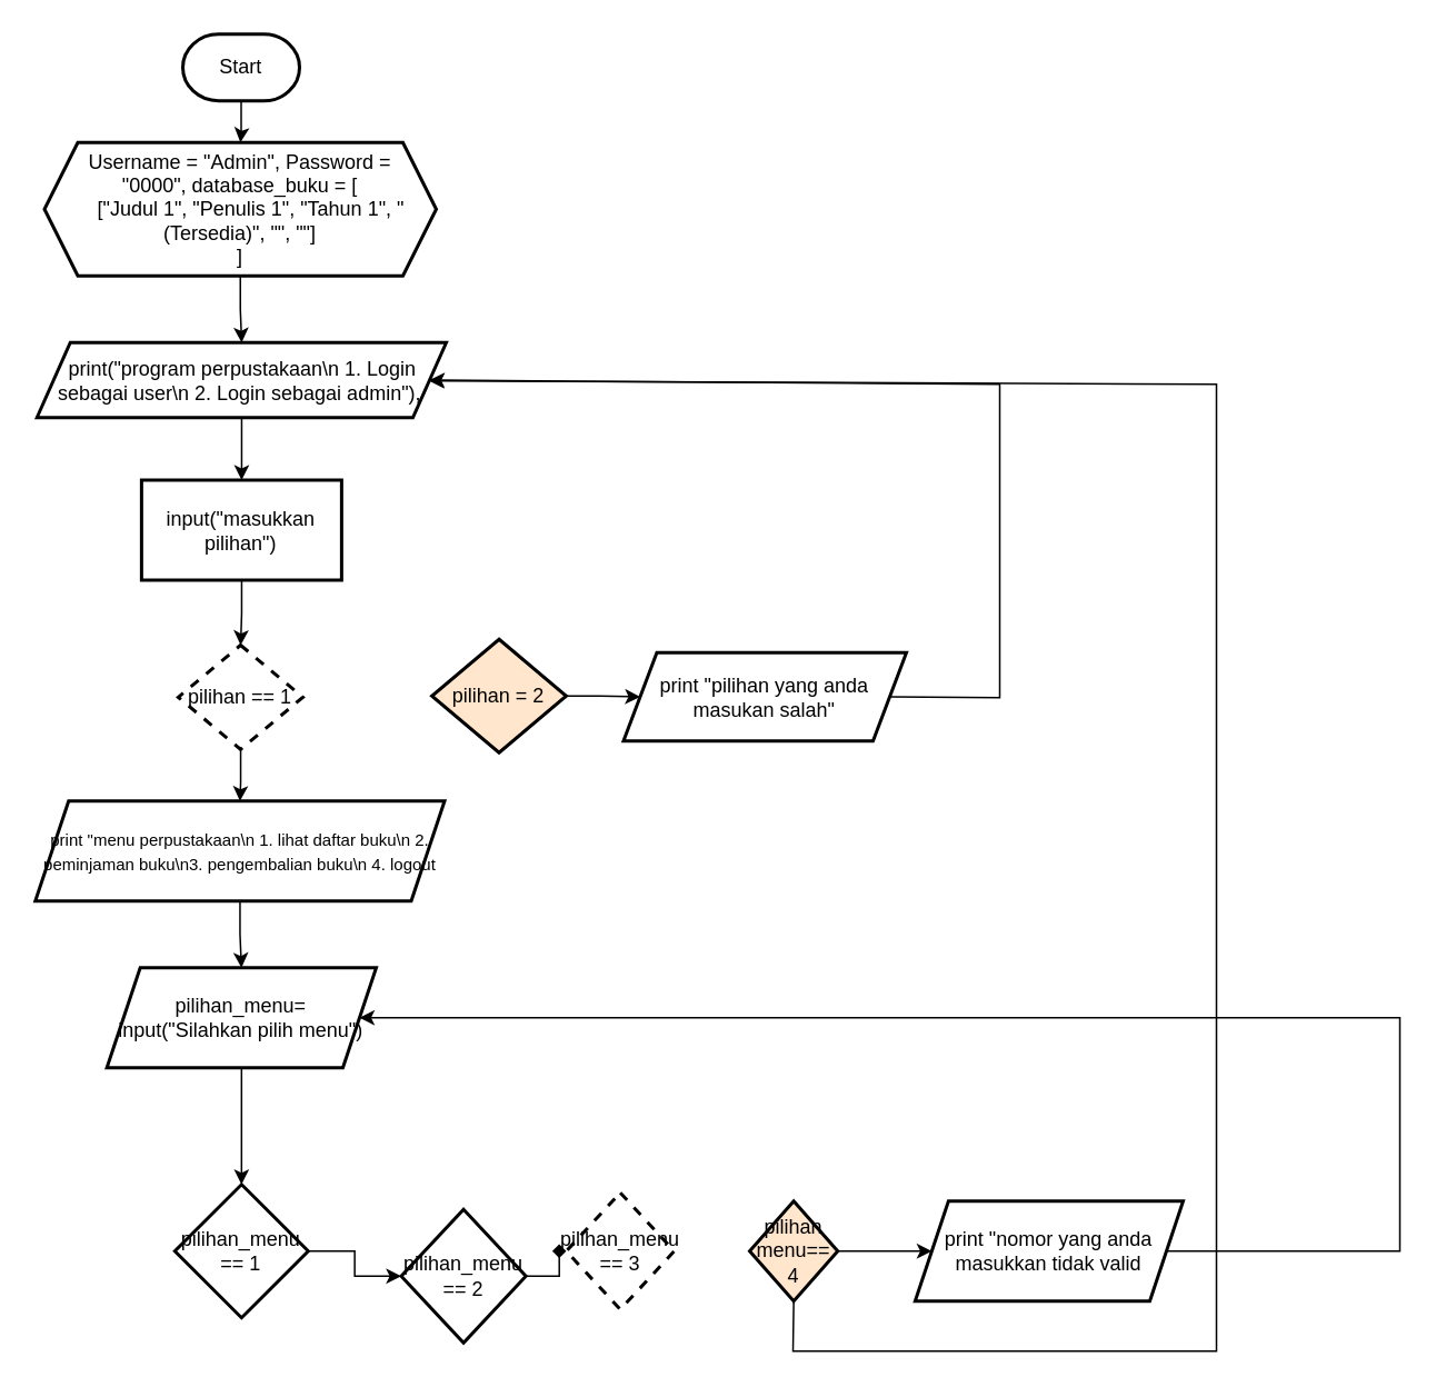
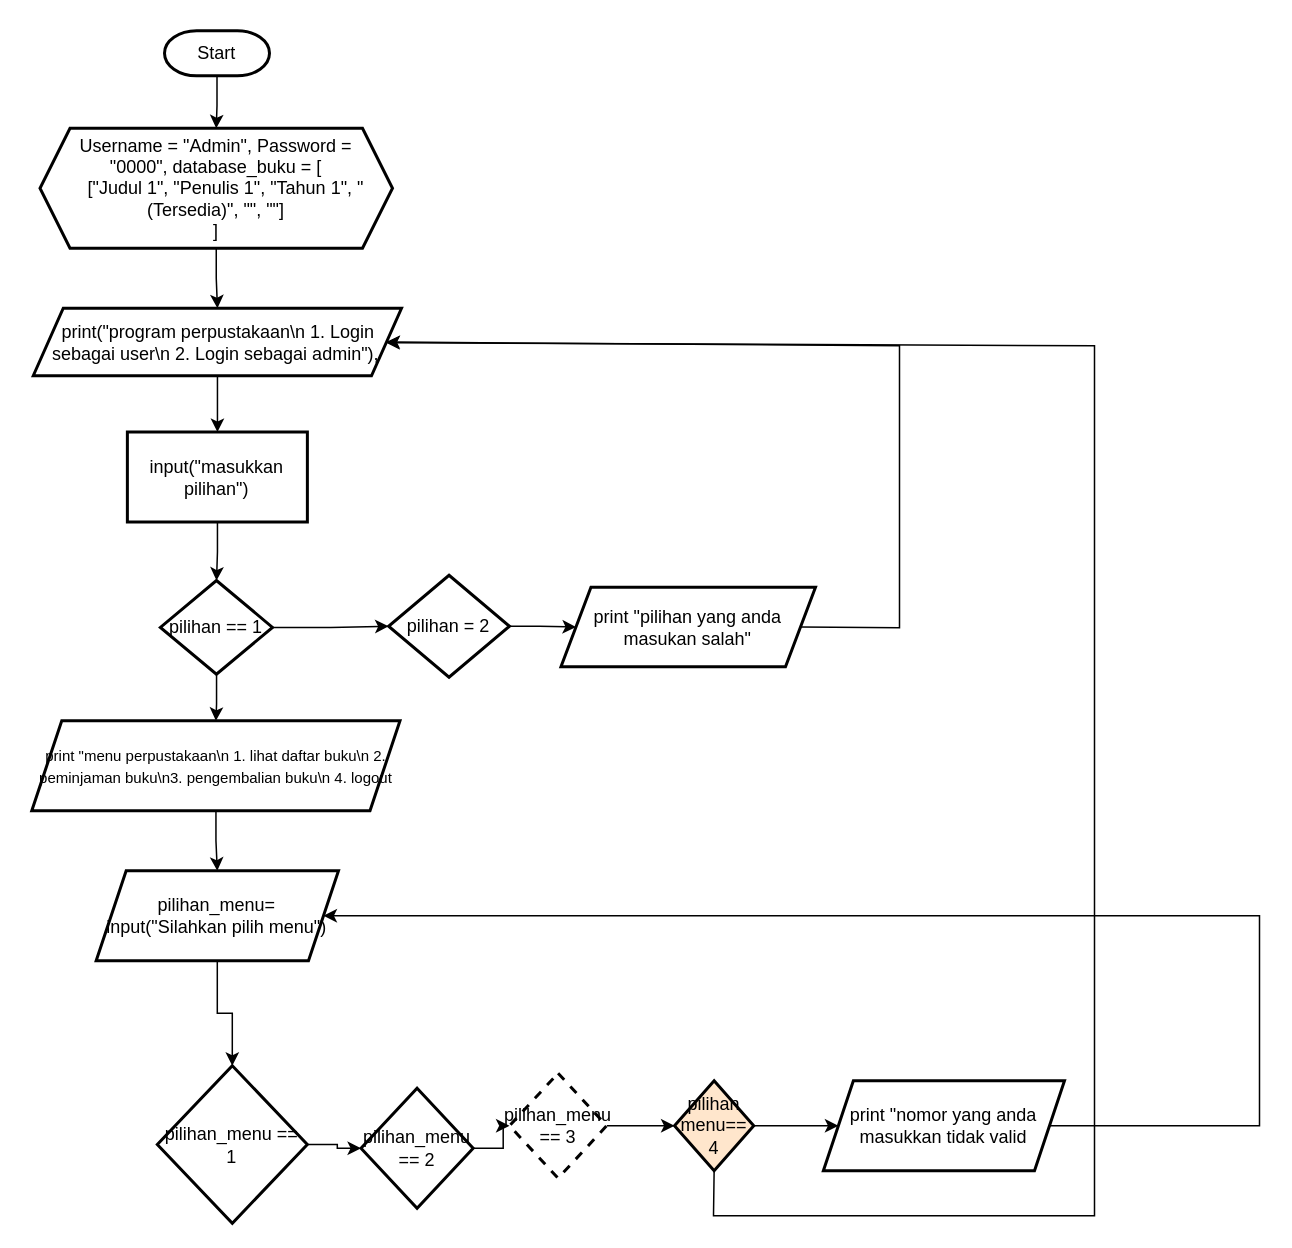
  <mxCell id="0" />
  <mxCell id="1" parent="0" />
  <mxCell id="2" value="" style="edgeStyle=orthogonalEdgeStyle;rounded=0;orthogonalLoop=1;jettySize=auto;html=1;" edge="1" parent="1" source="3" target="5"><mxGeometry relative="1" as="geometry" /></mxCell>
- <mxCell id="3" value="Start" style="strokeWidth=2;html=1;shape=mxgraph.flowchart.terminator;whiteSpace=wrap;" vertex="1" parent="1"><mxGeometry x="109" y="20" width="70" height="40" as="geometry" /></mxCell>
+ <mxCell id="3" value="Start" style="strokeWidth=2;html=1;shape=mxgraph.flowchart.terminator;whiteSpace=wrap;" vertex="1" parent="1"><mxGeometry x="109" y="20" width="70" height="30" as="geometry" /></mxCell>
  <mxCell id="4" value="" style="edgeStyle=orthogonalEdgeStyle;rounded=0;orthogonalLoop=1;jettySize=auto;html=1;" edge="1" parent="1" source="5" target="7"><mxGeometry relative="1" as="geometry" /></mxCell>
  <mxCell id="5" value="Username = &quot;Admin&quot;, Password = &quot;0000&quot;,&amp;nbsp;database_buku = [&lt;div&gt;&amp;nbsp; &amp;nbsp; [&quot;Judul 1&quot;, &quot;Penulis 1&quot;, &quot;Tahun 1&quot;, &quot;(Tersedia)&quot;, &quot;&quot;, &quot;&quot;]&lt;/div&gt;&lt;div&gt;]&lt;/div&gt;" style="shape=hexagon;perimeter=hexagonPerimeter2;whiteSpace=wrap;html=1;fixedSize=1;strokeWidth=2;" vertex="1" parent="1"><mxGeometry x="26" y="85" width="235" height="80" as="geometry" /></mxCell>
  <mxCell id="6" value="" style="edgeStyle=orthogonalEdgeStyle;rounded=0;orthogonalLoop=1;jettySize=auto;html=1;" edge="1" parent="1" source="7" target="9"><mxGeometry relative="1" as="geometry" /></mxCell>
  <mxCell id="7" value="print(&quot;program perpustakaan\n 1. Login sebagai user\n 2. Login sebagai admin&quot;),&amp;nbsp;" style="shape=parallelogram;perimeter=parallelogramPerimeter;whiteSpace=wrap;html=1;fixedSize=1;strokeWidth=2;" vertex="1" parent="1"><mxGeometry x="21.5" y="205" width="245.5" height="45" as="geometry" /></mxCell>
  <mxCell id="8" value="" style="edgeStyle=orthogonalEdgeStyle;rounded=0;orthogonalLoop=1;jettySize=auto;html=1;" edge="1" parent="1" source="9" target="12"><mxGeometry relative="1" as="geometry" /></mxCell>
  <mxCell id="9" value="input(&quot;masukkan pilihan&quot;)" style="whiteSpace=wrap;html=1;strokeWidth=2;" vertex="1" parent="1"><mxGeometry x="84.25" y="287.5" width="120" height="60" as="geometry" /></mxCell>
+ <mxCell id="10" value="" style="edgeStyle=orthogonalEdgeStyle;rounded=0;orthogonalLoop=1;jettySize=auto;html=1;" edge="1" parent="1" source="12" target="14"><mxGeometry relative="1" as="geometry" /></mxCell>
  <mxCell id="11" value="" style="edgeStyle=orthogonalEdgeStyle;rounded=0;orthogonalLoop=1;jettySize=auto;html=1;" edge="1" parent="1" source="12" target="18"><mxGeometry relative="1" as="geometry" /></mxCell>
- <mxCell id="12" value="pilihan == 1" style="rhombus;whiteSpace=wrap;html=1;strokeWidth=2;dashed=1;" vertex="1" parent="1"><mxGeometry x="106.25" y="386.5" width="74.75" height="62.5" as="geometry" /></mxCell>
+ <mxCell id="12" value="pilihan == 1" style="rhombus;whiteSpace=wrap;html=1;strokeWidth=2;" vertex="1" parent="1"><mxGeometry x="106.25" y="386.5" width="74.75" height="62.5" as="geometry" /></mxCell>
  <mxCell id="13" value="" style="edgeStyle=orthogonalEdgeStyle;rounded=0;orthogonalLoop=1;jettySize=auto;html=1;" edge="1" parent="1" source="14" target="15"><mxGeometry relative="1" as="geometry" /></mxCell>
- <mxCell id="14" value="pilihan = 2" style="rhombus;whiteSpace=wrap;html=1;strokeWidth=2;fillColor=#ffe6cc;" vertex="1" parent="1"><mxGeometry x="258.38" y="383" width="80.62" height="68" as="geometry" /></mxCell>
+ <mxCell id="14" value="pilihan = 2" style="rhombus;whiteSpace=wrap;html=1;strokeWidth=2;" vertex="1" parent="1"><mxGeometry x="258.38" y="383" width="80.62" height="68" as="geometry" /></mxCell>
  <mxCell id="15" value="print &quot;pilihan yang anda masukan salah&quot;" style="shape=parallelogram;perimeter=parallelogramPerimeter;whiteSpace=wrap;html=1;fixedSize=1;strokeWidth=2;" vertex="1" parent="1"><mxGeometry x="373.31" y="391" width="169.69" height="53" as="geometry" /></mxCell>
  <mxCell id="16" value="" style="endArrow=classic;html=1;rounded=0;exitX=1;exitY=0.5;exitDx=0;exitDy=0;entryX=1;entryY=0.5;entryDx=0;entryDy=0;" edge="1" parent="1" source="15" target="7"><mxGeometry width="50" height="50" relative="1" as="geometry"><mxPoint x="549" y="420" as="sourcePoint" /><mxPoint x="599" y="240" as="targetPoint" /><Array as="points"><mxPoint x="599" y="418" /><mxPoint x="599" y="230" /></Array></mxGeometry></mxCell>
  <mxCell id="17" value="" style="edgeStyle=orthogonalEdgeStyle;rounded=0;orthogonalLoop=1;jettySize=auto;html=1;" edge="1" parent="1" source="18" target="20"><mxGeometry relative="1" as="geometry" /></mxCell>
  <mxCell id="18" value="&lt;font style=&quot;font-size: 10px;&quot;&gt;print &quot;menu perpustakaan\n 1. lihat daftar buku\n 2. peminjaman buku\n3. pengembalian buku\n 4. logout&lt;/font&gt;" style="shape=parallelogram;perimeter=parallelogramPerimeter;whiteSpace=wrap;html=1;fixedSize=1;strokeWidth=2;" vertex="1" parent="1"><mxGeometry x="20.51" y="480" width="245.49" height="60" as="geometry" /></mxCell>
  <mxCell id="19" value="" style="edgeStyle=orthogonalEdgeStyle;rounded=0;orthogonalLoop=1;jettySize=auto;html=1;" edge="1" parent="1" source="20" target="22"><mxGeometry relative="1" as="geometry" /></mxCell>
  <mxCell id="20" value="pilihan_menu= input(&quot;Silahkan pilih menu&quot;)" style="shape=parallelogram;perimeter=parallelogramPerimeter;whiteSpace=wrap;html=1;fixedSize=1;strokeWidth=2;" vertex="1" parent="1"><mxGeometry x="63.44" y="580" width="161.56" height="60" as="geometry" /></mxCell>
  <mxCell id="21" value="" style="edgeStyle=orthogonalEdgeStyle;rounded=0;orthogonalLoop=1;jettySize=auto;html=1;" edge="1" parent="1" source="22" target="24"><mxGeometry relative="1" as="geometry" /></mxCell>
- <mxCell id="22" value="pilihan_menu == 1" style="rhombus;whiteSpace=wrap;html=1;strokeWidth=2;" vertex="1" parent="1"><mxGeometry x="104.22" y="710" width="80" height="80" as="geometry" /></mxCell>
- <mxCell id="23" value="" style="edgeStyle=orthogonalEdgeStyle;rounded=0;orthogonalLoop=1;jettySize=auto;html=1;endArrow=diamond;" edge="1" parent="1" source="24" target="26"><mxGeometry relative="1" as="geometry" /></mxCell>
+ <mxCell id="22" value="pilihan_menu == 1" style="rhombus;whiteSpace=wrap;html=1;strokeWidth=2;" vertex="1" parent="1"><mxGeometry x="104.22" y="710" width="100" height="105" as="geometry" /></mxCell>
+ <mxCell id="23" value="" style="edgeStyle=orthogonalEdgeStyle;rounded=0;orthogonalLoop=1;jettySize=auto;html=1;" edge="1" parent="1" source="24" target="26"><mxGeometry relative="1" as="geometry" /></mxCell>
  <mxCell id="24" value="pilihan_menu == 2" style="rhombus;whiteSpace=wrap;html=1;strokeWidth=2;" vertex="1" parent="1"><mxGeometry x="240" y="725" width="74.78" height="80" as="geometry" /></mxCell>
+ <mxCell id="25" value="" style="edgeStyle=orthogonalEdgeStyle;rounded=0;orthogonalLoop=1;jettySize=auto;html=1;" edge="1" parent="1" source="26" target="28"><mxGeometry relative="1" as="geometry" /></mxCell>
  <mxCell id="26" value="pilihan_menu == 3" style="rhombus;whiteSpace=wrap;html=1;strokeWidth=2;dashed=1;" vertex="1" parent="1"><mxGeometry x="339" y="715" width="64.78" height="70" as="geometry" /></mxCell>
  <mxCell id="27" value="" style="edgeStyle=orthogonalEdgeStyle;rounded=0;orthogonalLoop=1;jettySize=auto;html=1;" edge="1" parent="1" source="28" target="29"><mxGeometry relative="1" as="geometry" /></mxCell>
  <mxCell id="28" value="pilihan menu== 4" style="rhombus;whiteSpace=wrap;html=1;strokeWidth=2;fillColor=#ffe6cc;" vertex="1" parent="1"><mxGeometry x="449" y="720" width="52.83" height="60" as="geometry" /></mxCell>
  <mxCell id="29" value="print &quot;nomor yang anda masukkan tidak valid" style="shape=parallelogram;perimeter=parallelogramPerimeter;whiteSpace=wrap;html=1;fixedSize=1;strokeWidth=2;" vertex="1" parent="1"><mxGeometry x="548.24" y="720" width="160.76" height="60" as="geometry" /></mxCell>
  <mxCell id="30" value="" style="endArrow=classic;html=1;rounded=0;exitX=1;exitY=0.5;exitDx=0;exitDy=0;entryX=1;entryY=0.5;entryDx=0;entryDy=0;" edge="1" parent="1" source="29" target="20"><mxGeometry width="50" height="50" relative="1" as="geometry"><mxPoint x="759" y="750" as="sourcePoint" /><mxPoint x="809" y="700" as="targetPoint" /><Array as="points"><mxPoint x="839" y="750" /><mxPoint x="839" y="610" /></Array></mxGeometry></mxCell>
  <mxCell id="31" value="" style="endArrow=classic;html=1;rounded=0;exitX=0.5;exitY=1;exitDx=0;exitDy=0;" edge="1" parent="1" source="28" target="7"><mxGeometry width="50" height="50" relative="1" as="geometry"><mxPoint x="499" y="830" as="sourcePoint" /><mxPoint x="549" y="780" as="targetPoint" /><Array as="points"><mxPoint x="475" y="810" /><mxPoint x="729" y="810" /><mxPoint x="729" y="230" /></Array></mxGeometry></mxCell>
